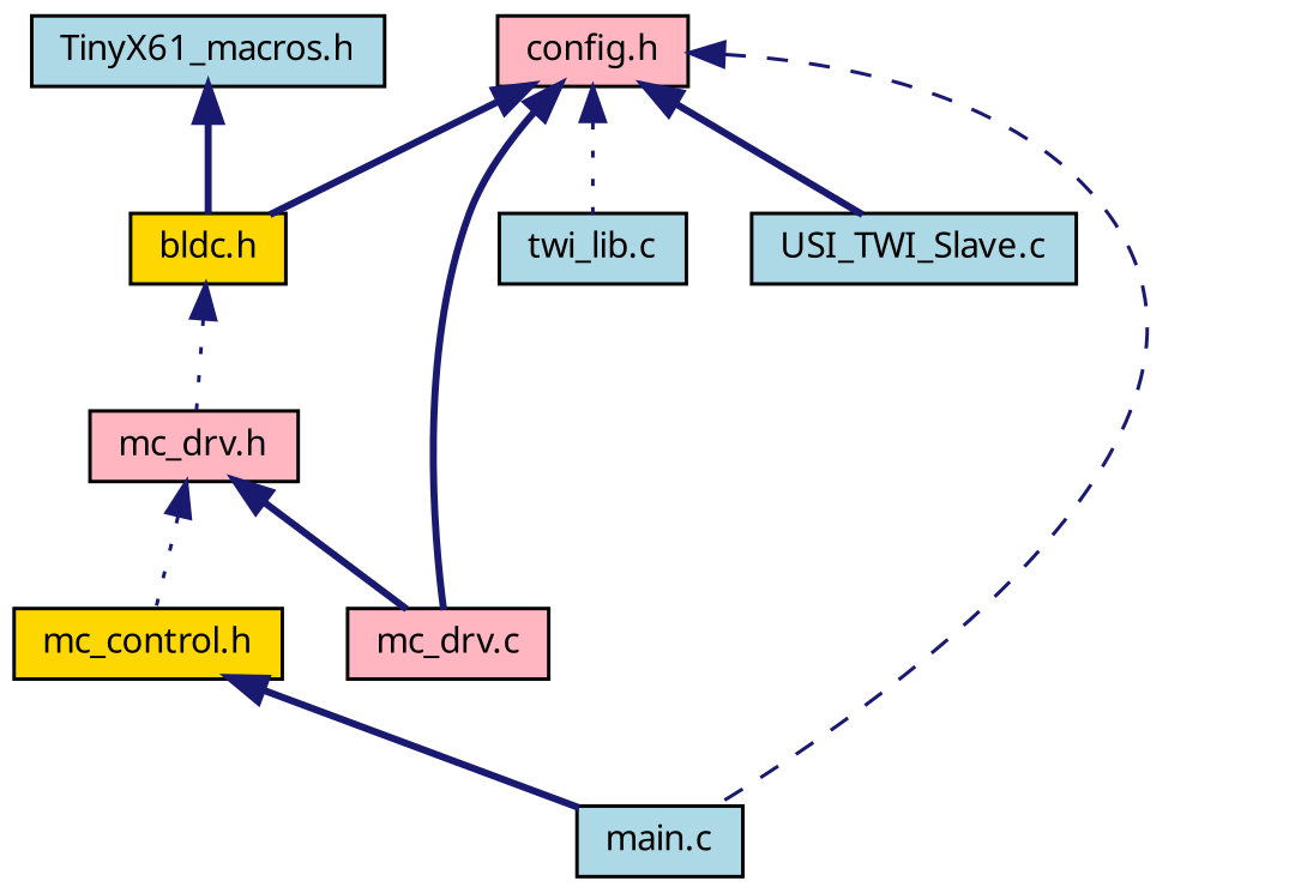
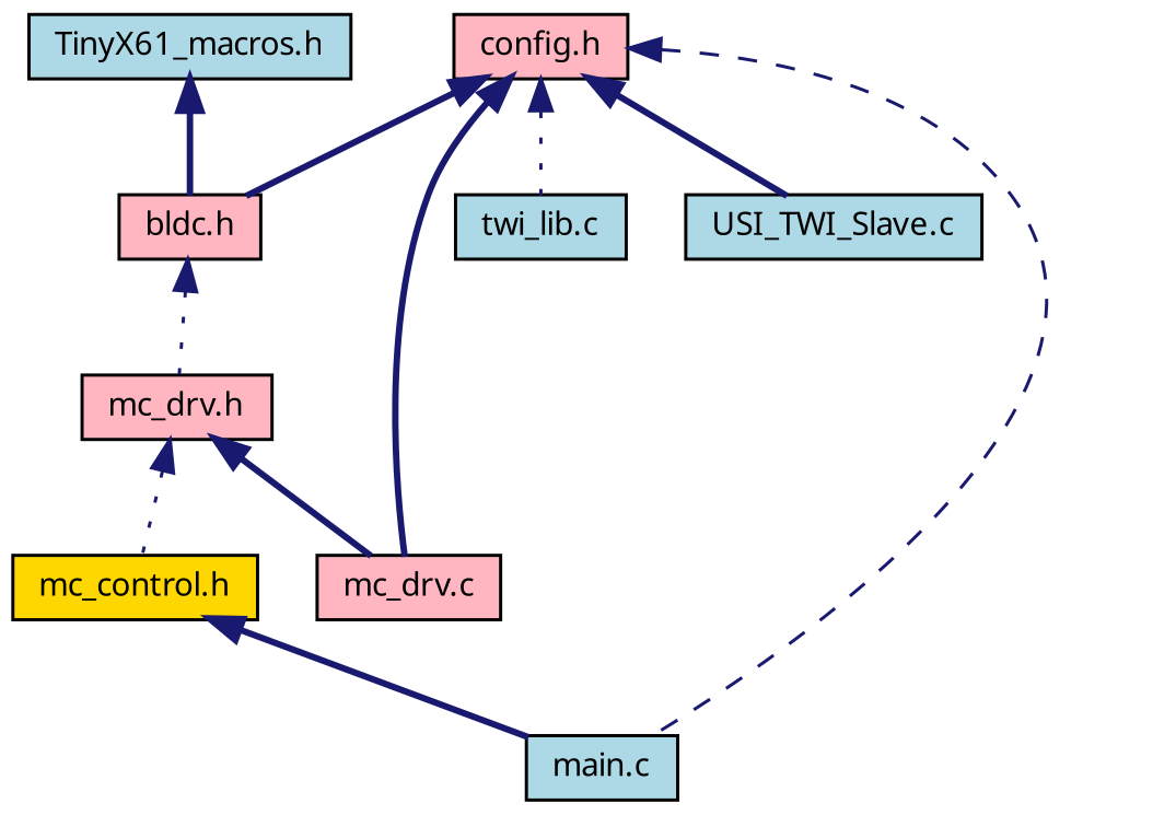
  digraph {
    node [color=black fillcolor=lightblue fontname="FreeSans.ttf" fontsize=10 shape=record style=filled]
    edge [color=midnightblue dir=back fontname="FreeSans.ttf" fontsize=10 labelfontname="FreeSans.ttf" labelfontsize=10 style=bold]
    n1 [fontcolor=black height=0.2 label="TinyX61_macros.h" width=0.4]
-   n2 [fillcolor=gold height=0.2 label="bldc.h" width=0.4]
+   n2 [fillcolor=lightpink height=0.2 label="bldc.h" width=0.4]
    n3 [fillcolor=lightpink height=0.2 label="config.h" width=0.4]
    n4 [height=0.2 label="main.c" width=0.4]
    n5 [fillcolor=lightpink height=0.2 label="mc_drv.c" width=0.4]
    n6 [height=0.2 label="twi_lib.c" width=0.4]
    n7 [height=0.2 label="USI_TWI_Slave.c" width=0.4]
    n8 [fillcolor=lightpink height=0.2 label="mc_drv.h" width=0.4]
    n9 [fillcolor=gold height=0.2 label="mc_control.h" width=0.4]
    n1 -> n2
    n2 -> n8 [style=dotted]
    n3 -> n2
    n3 -> n4 [style=dashed]
    n3 -> n5
    n3 -> n6 [style=dotted]
    n3 -> n7
    n8 -> n5
    n8 -> n9 [style=dotted]
    n9 -> n4
  }
